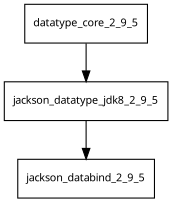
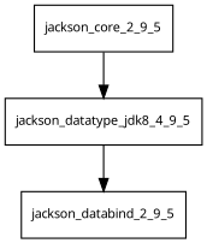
  digraph {
    fontname="Noto Sans"
    node [fontname="Noto Sans" fontsize=10.0 shape=box]
    edge [fontname="Noto Sans"]
-   jackson_datatype_jdk8_2_9_5
+   jackson_datatype_jdk8_2_9_5 [label=jackson_datatype_jdk8_4_9_5]
    jackson_databind_2_9_5
-   jackson_core_2_9_5 [label=datatype_core_2_9_5]
+   jackson_core_2_9_5
    jackson_datatype_jdk8_2_9_5 -> jackson_databind_2_9_5
    jackson_core_2_9_5 -> jackson_datatype_jdk8_2_9_5
  }
